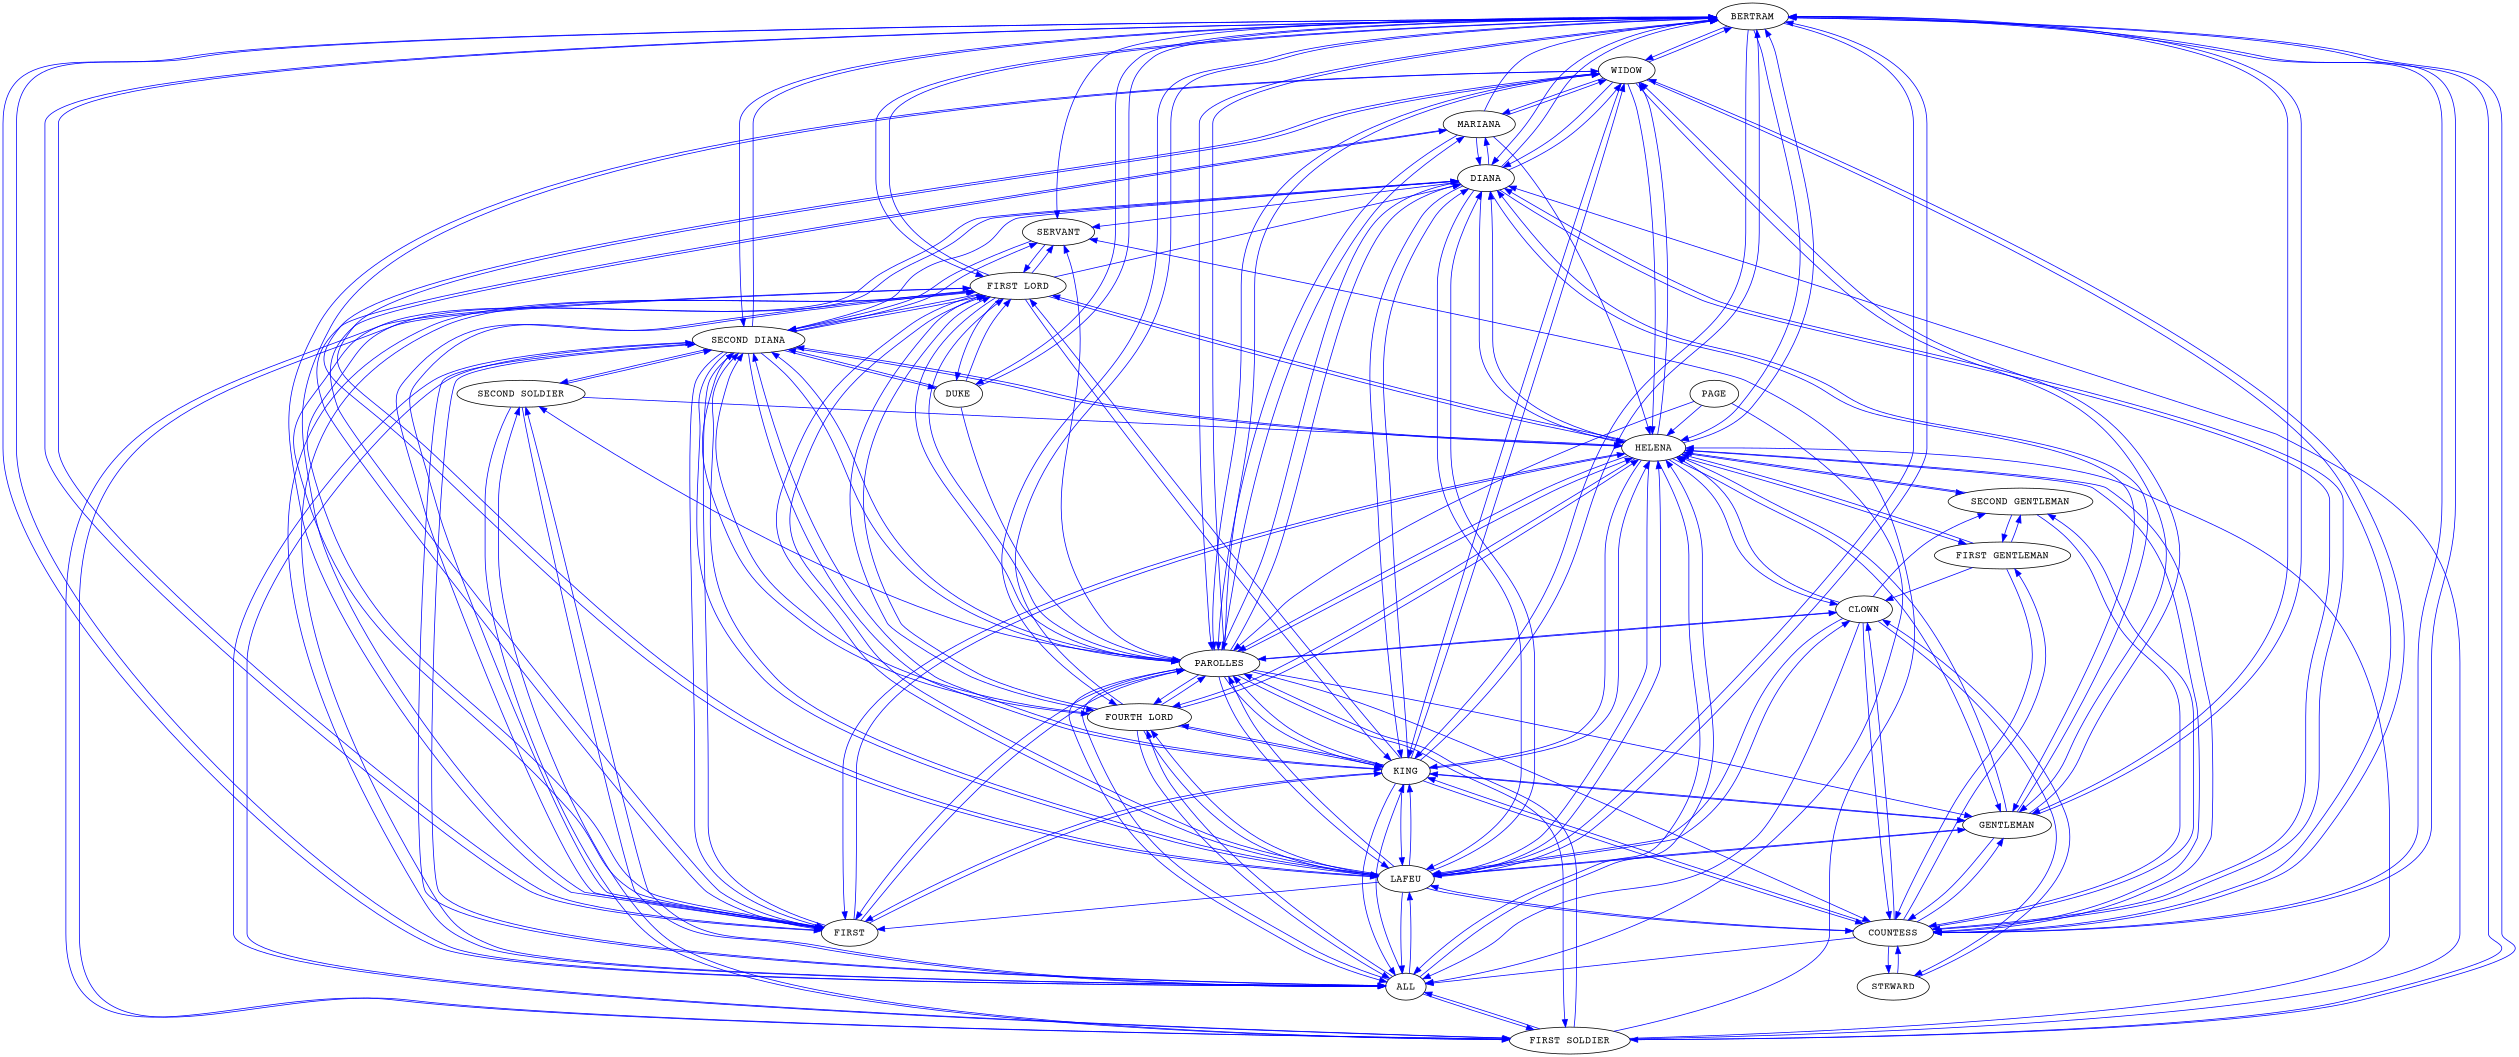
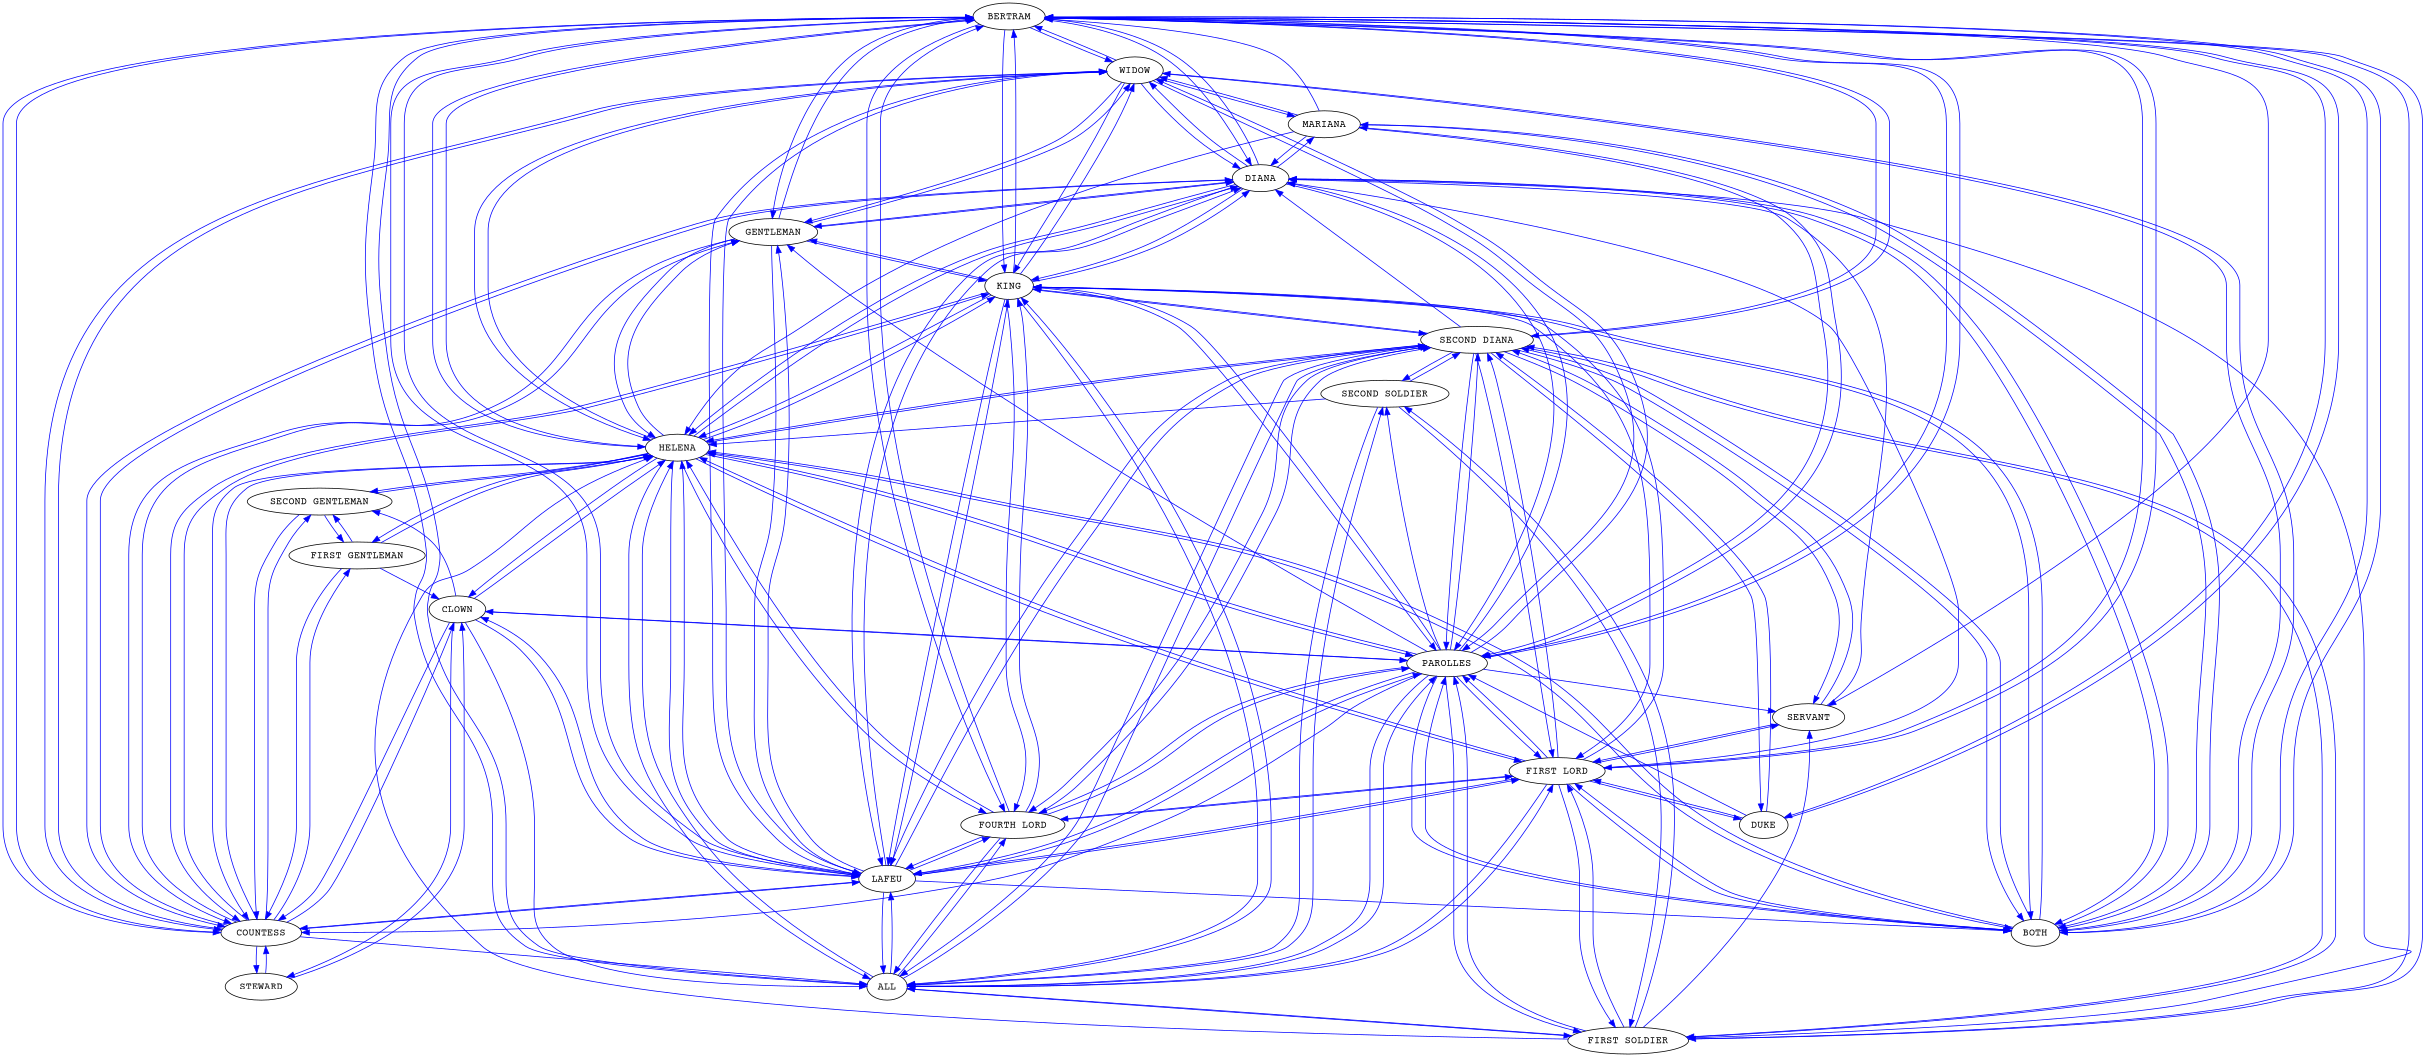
  strict digraph {
    fontname="Courier Prime"
    node [fontname="Courier Prime"]
    edge [color=blue fontname="Courier Prime" weight=1]
    BERTRAM
    WIDOW
    PAROLLES
    HELENA
-   BOTH [label=FIRST]
+   BOTH
    "FIRST LORD"
    "FIRST SOLDIER"
    COUNTESS
    DIANA
    ALL
    LAFEU
    KING
    GENTLEMAN
    DUKE
    "FOURTH LORD"
    SERVANT
    n17 [label="SECOND DIANA"]
    MARIANA
    CLOWN
    "SECOND SOLDIER"
    "FIRST GENTLEMAN"
    "SECOND GENTLEMAN"
    STEWARD
-   PAGE
    BERTRAM -> WIDOW [weight=27]
    BERTRAM -> PAROLLES [weight=138]
    BERTRAM -> HELENA [weight=70]
    BERTRAM -> BOTH [weight=9]
    BERTRAM -> "FIRST LORD" [weight=117]
    BERTRAM -> "FIRST SOLDIER" [weight=18]
    BERTRAM -> COUNTESS [weight=69]
    BERTRAM -> DIANA [weight=98]
    BERTRAM -> ALL [weight=29]
    BERTRAM -> LAFEU [weight=111]
    BERTRAM -> KING [weight=115]
    BERTRAM -> GENTLEMAN [weight=63]
    BERTRAM -> DUKE [weight=8]
    BERTRAM -> "FOURTH LORD" [weight=37]
    BERTRAM -> SERVANT [weight=34]
    BERTRAM -> n17 [weight=111]
    WIDOW -> BERTRAM [weight=6]
    WIDOW -> PAROLLES [weight=3]
    WIDOW -> HELENA [weight=52]
    WIDOW -> BOTH [weight=41]
    WIDOW -> COUNTESS [weight=3]
    WIDOW -> DIANA [weight=48]
    WIDOW -> LAFEU [weight=3]
    WIDOW -> KING [weight=3]
    WIDOW -> GENTLEMAN [weight=4]
    WIDOW -> MARIANA [weight=41]
    PAROLLES -> BERTRAM [weight=210]
    PAROLLES -> WIDOW [weight=18]
    PAROLLES -> HELENA [weight=171]
    PAROLLES -> BOTH [weight=22]
    PAROLLES -> "FIRST LORD" [weight=185]
    PAROLLES -> "FIRST SOLDIER" [weight=127]
    PAROLLES -> COUNTESS [weight=17]
    PAROLLES -> DIANA [weight=116]
    PAROLLES -> ALL [weight=120]
    PAROLLES -> LAFEU [weight=72]
    PAROLLES -> KING [weight=82]
    PAROLLES -> GENTLEMAN [weight=17]
    PAROLLES -> "FOURTH LORD" [weight=60]
    PAROLLES -> SERVANT [weight=98]
    PAROLLES -> n17 [weight=235]
    PAROLLES -> MARIANA
    PAROLLES -> CLOWN [weight=32]
    PAROLLES -> "SECOND SOLDIER" [weight=40]
    HELENA -> BERTRAM [weight=69]
    HELENA -> WIDOW [weight=134]
    HELENA -> PAROLLES [weight=123]
    HELENA -> BOTH [weight=98]
    HELENA -> "FIRST LORD" [weight=32]
    HELENA -> COUNTESS [weight=94]
    HELENA -> DIANA [weight=109]
    HELENA -> ALL [weight=116]
    HELENA -> LAFEU [weight=45]
    HELENA -> KING [weight=112]
    HELENA -> GENTLEMAN [weight=39]
    HELENA -> "FOURTH LORD" [weight=32]
    HELENA -> n17 [weight=100]
    HELENA -> CLOWN [weight=11]
    HELENA -> "FIRST GENTLEMAN" [weight=41]
    HELENA -> "SECOND GENTLEMAN" [weight=41]
    BOTH -> BERTRAM
    BOTH -> WIDOW
    BOTH -> PAROLLES
    BOTH -> HELENA
    BOTH -> "FIRST LORD"
    BOTH -> DIANA
    BOTH -> KING
    BOTH -> n17
    BOTH -> MARIANA
    "FIRST LORD" -> BERTRAM [weight=64]
    "FIRST LORD" -> PAROLLES [weight=38]
    "FIRST LORD" -> HELENA
    "FIRST LORD" -> BOTH [weight=7]
    "FIRST LORD" -> "FIRST SOLDIER" [weight=23]
    "FIRST LORD" -> DIANA [weight=64]
    "FIRST LORD" -> ALL
    "FIRST LORD" -> LAFEU [weight=3]
    "FIRST LORD" -> KING [weight=14]
    "FIRST LORD" -> DUKE [weight=6]
    "FIRST LORD" -> "FOURTH LORD"
    "FIRST LORD" -> SERVANT [weight=64]
    "FIRST LORD" -> n17 [weight=112]
    "FIRST SOLDIER" -> BERTRAM [weight=57]
    "FIRST SOLDIER" -> PAROLLES [weight=75]
    "FIRST SOLDIER" -> HELENA [weight=15]
    "FIRST SOLDIER" -> "FIRST LORD" [weight=63]
    "FIRST SOLDIER" -> DIANA [weight=63]
    "FIRST SOLDIER" -> ALL [weight=15]
    "FIRST SOLDIER" -> SERVANT [weight=63]
    "FIRST SOLDIER" -> n17 [weight=78]
    "FIRST SOLDIER" -> "SECOND SOLDIER" [weight=15]
    COUNTESS -> BERTRAM [weight=51]
    COUNTESS -> WIDOW [weight=5]
    COUNTESS -> HELENA [weight=142]
    COUNTESS -> DIANA [weight=5]
    COUNTESS -> ALL [weight=69]
    COUNTESS -> LAFEU [weight=72]
    COUNTESS -> KING [weight=16]
    COUNTESS -> GENTLEMAN [weight=16]
    COUNTESS -> CLOWN [weight=85]
    COUNTESS -> "FIRST GENTLEMAN" [weight=49]
    COUNTESS -> "SECOND GENTLEMAN" [weight=49]
    COUNTESS -> STEWARD [weight=58]
    DIANA -> BERTRAM [weight=110]
    DIANA -> WIDOW [weight=75]
    DIANA -> PAROLLES [weight=34]
    DIANA -> HELENA [weight=22]
    DIANA -> BOTH [weight=21]
    DIANA -> COUNTESS [weight=60]
    DIANA -> LAFEU [weight=60]
    DIANA -> KING [weight=60]
    DIANA -> GENTLEMAN [weight=60]
    DIANA -> MARIANA [weight=21]
    ALL -> BERTRAM
    ALL -> PAROLLES [weight=2]
    ALL -> HELENA [weight=2]
    ALL -> "FIRST LORD"
    ALL -> "FIRST SOLDIER"
    ALL -> LAFEU
    ALL -> KING
    ALL -> "FOURTH LORD"
    ALL -> n17 [weight=2]
    ALL -> "SECOND SOLDIER"
    LAFEU -> BERTRAM [weight=167]
    LAFEU -> WIDOW [weight=6]
    LAFEU -> PAROLLES [weight=137]
    LAFEU -> HELENA [weight=104]
    LAFEU -> BOTH [weight=32]
    LAFEU -> "FIRST LORD" [weight=92]
    LAFEU -> COUNTESS [weight=102]
    LAFEU -> DIANA [weight=10]
    LAFEU -> ALL [weight=66]
    LAFEU -> KING [weight=134]
    LAFEU -> GENTLEMAN [weight=33]
    LAFEU -> "FOURTH LORD" [weight=92]
    LAFEU -> n17 [weight=124]
    LAFEU -> CLOWN [weight=46]
    KING -> BERTRAM [weight=292]
    KING -> WIDOW [weight=44]
    KING -> PAROLLES [weight=200]
    KING -> HELENA [weight=147]
    KING -> BOTH [weight=80]
    KING -> "FIRST LORD" [weight=165]
    KING -> COUNTESS [weight=162]
    KING -> DIANA [weight=64]
    KING -> ALL [weight=77]
    KING -> LAFEU [weight=303]
    KING -> GENTLEMAN [weight=162]
    KING -> "FOURTH LORD" [weight=77]
    KING -> n17 [weight=225]
    GENTLEMAN -> BERTRAM [weight=11]
    GENTLEMAN -> WIDOW [weight=10]
    GENTLEMAN -> HELENA [weight=10]
    GENTLEMAN -> COUNTESS [weight=12]
    GENTLEMAN -> DIANA [weight=10]
    GENTLEMAN -> LAFEU [weight=12]
    GENTLEMAN -> KING [weight=12]
    DUKE -> BERTRAM [weight=6]
    DUKE -> PAROLLES [weight=6]
    DUKE -> "FIRST LORD" [weight=13]
    DUKE -> n17 [weight=13]
    "FOURTH LORD" -> BERTRAM
    "FOURTH LORD" -> PAROLLES
    "FOURTH LORD" -> HELENA
    "FOURTH LORD" -> "FIRST LORD"
    "FOURTH LORD" -> ALL
    "FOURTH LORD" -> LAFEU
    "FOURTH LORD" -> KING
    "FOURTH LORD" -> n17
    SERVANT -> "FIRST LORD" [weight=4]
-   DIANA -> SERVANT [weight=4]
+   SERVANT -> DIANA [weight=4]
    SERVANT -> n17 [weight=4]
    n17 -> BERTRAM [weight=66]
    n17 -> PAROLLES [weight=31]
    n17 -> HELENA [weight=37]
    n17 -> BOTH [weight=4]
    n17 -> "FIRST LORD" [weight=111]
    n17 -> "FIRST SOLDIER" [weight=45]
    n17 -> DIANA [weight=58]
    n17 -> ALL [weight=37]
    n17 -> LAFEU [weight=3]
    n17 -> KING [weight=10]
    n17 -> DUKE [weight=8]
    n17 -> "FOURTH LORD"
    n17 -> SERVANT [weight=58]
    n17 -> "SECOND SOLDIER" [weight=36]
    MARIANA -> BERTRAM [weight=2]
    MARIANA -> WIDOW [weight=20]
    MARIANA -> PAROLLES [weight=2]
    MARIANA -> HELENA [weight=3]
    MARIANA -> BOTH [weight=20]
    MARIANA -> DIANA [weight=20]
    CLOWN -> PAROLLES [weight=32]
    CLOWN -> HELENA [weight=22]
    CLOWN -> COUNTESS [weight=153]
    CLOWN -> ALL [weight=35]
    CLOWN -> LAFEU [weight=42]
    CLOWN -> "SECOND GENTLEMAN" [weight=22]
    CLOWN -> STEWARD [weight=62]
    "SECOND SOLDIER" -> HELENA [weight=2]
    "SECOND SOLDIER" -> "FIRST SOLDIER" [weight=2]
    "SECOND SOLDIER" -> ALL [weight=2]
    "SECOND SOLDIER" -> n17 [weight=2]
    "FIRST GENTLEMAN" -> HELENA [weight=12]
    "FIRST GENTLEMAN" -> COUNTESS [weight=12]
    "FIRST GENTLEMAN" -> CLOWN [weight=22]
    "FIRST GENTLEMAN" -> "SECOND GENTLEMAN" [weight=12]
    "SECOND GENTLEMAN" -> HELENA [weight=11]
    "SECOND GENTLEMAN" -> COUNTESS [weight=11]
    "SECOND GENTLEMAN" -> "FIRST GENTLEMAN" [weight=11]
    STEWARD -> COUNTESS [weight=43]
    STEWARD -> CLOWN [weight=7]
-   PAGE -> PAROLLES
-   PAGE -> HELENA
-   PAGE -> ALL
  }
